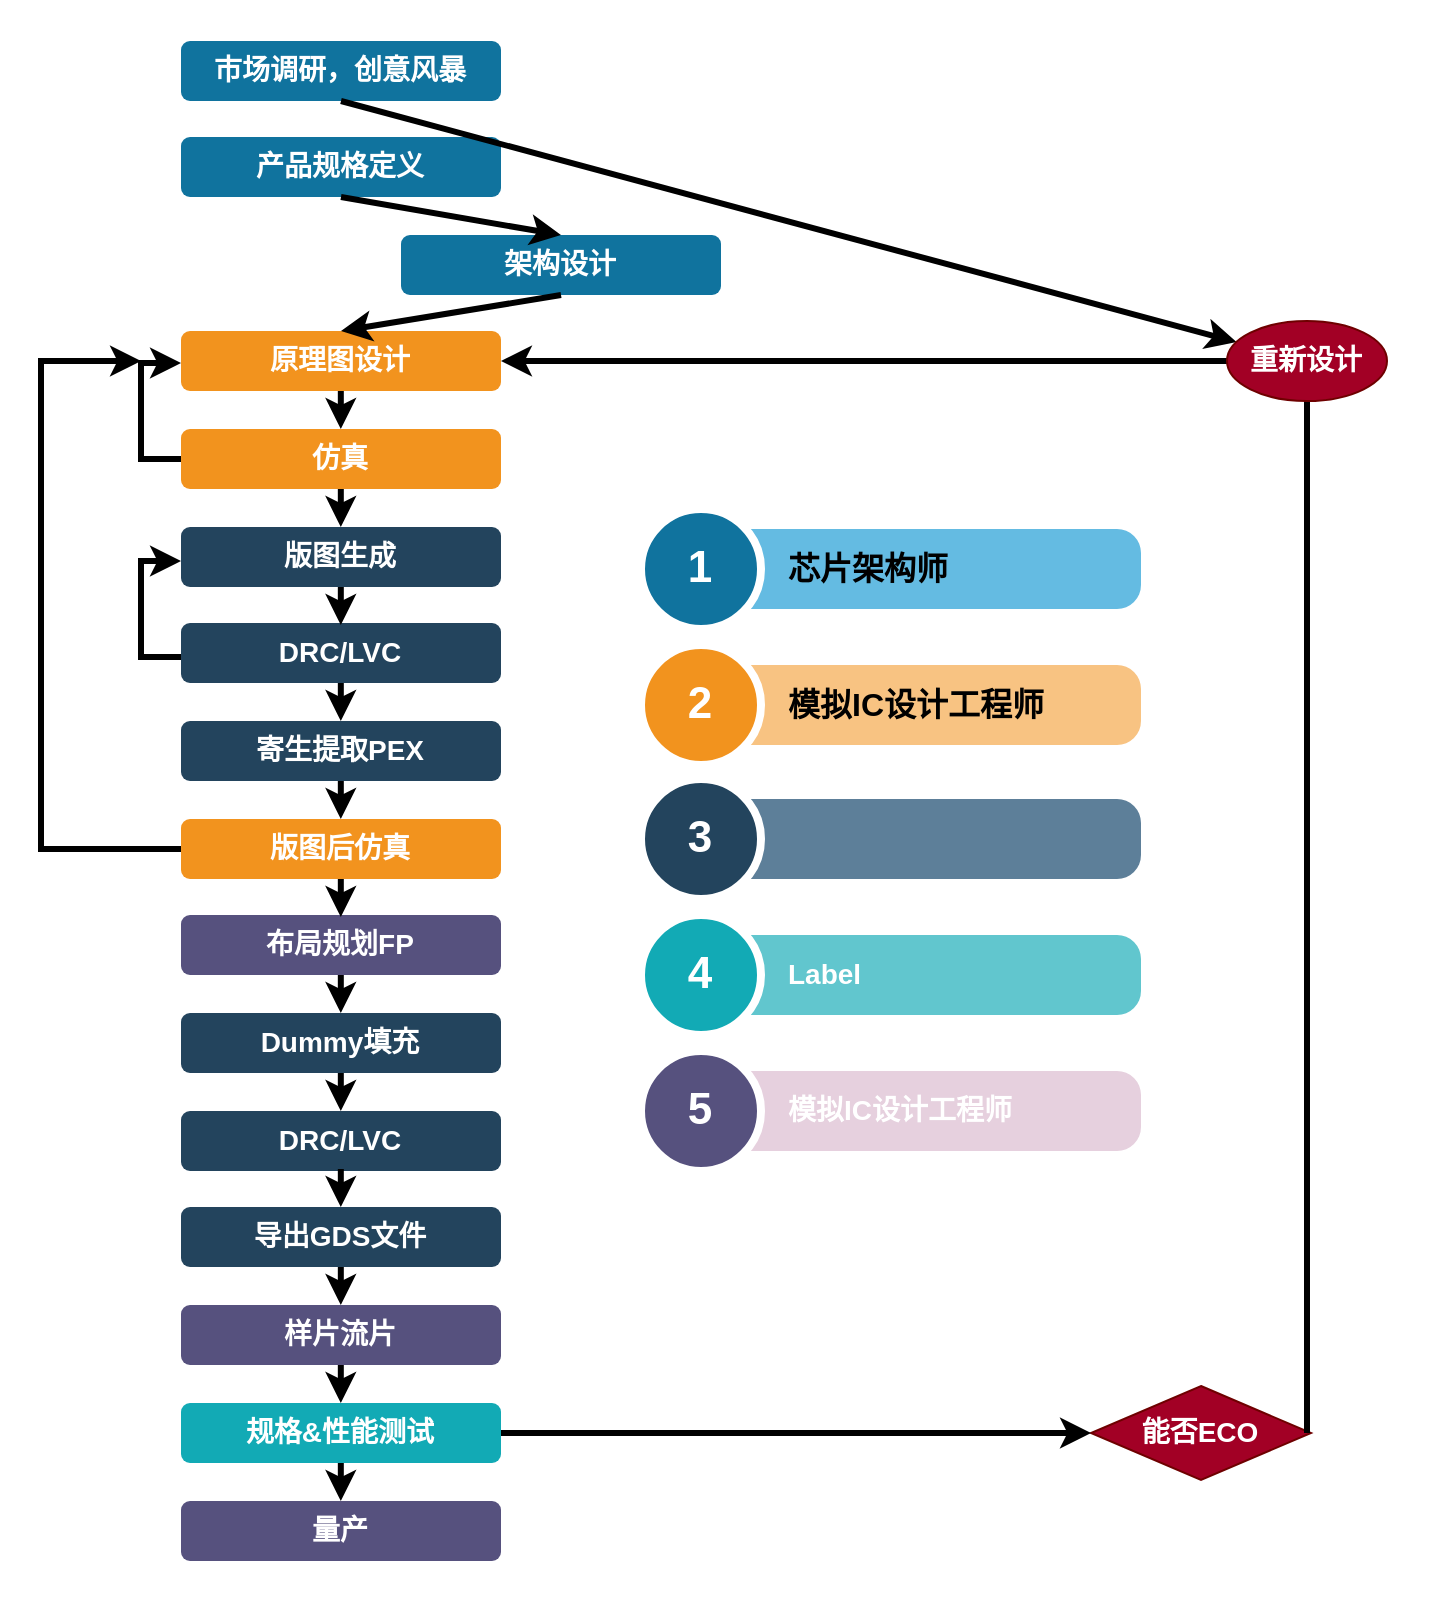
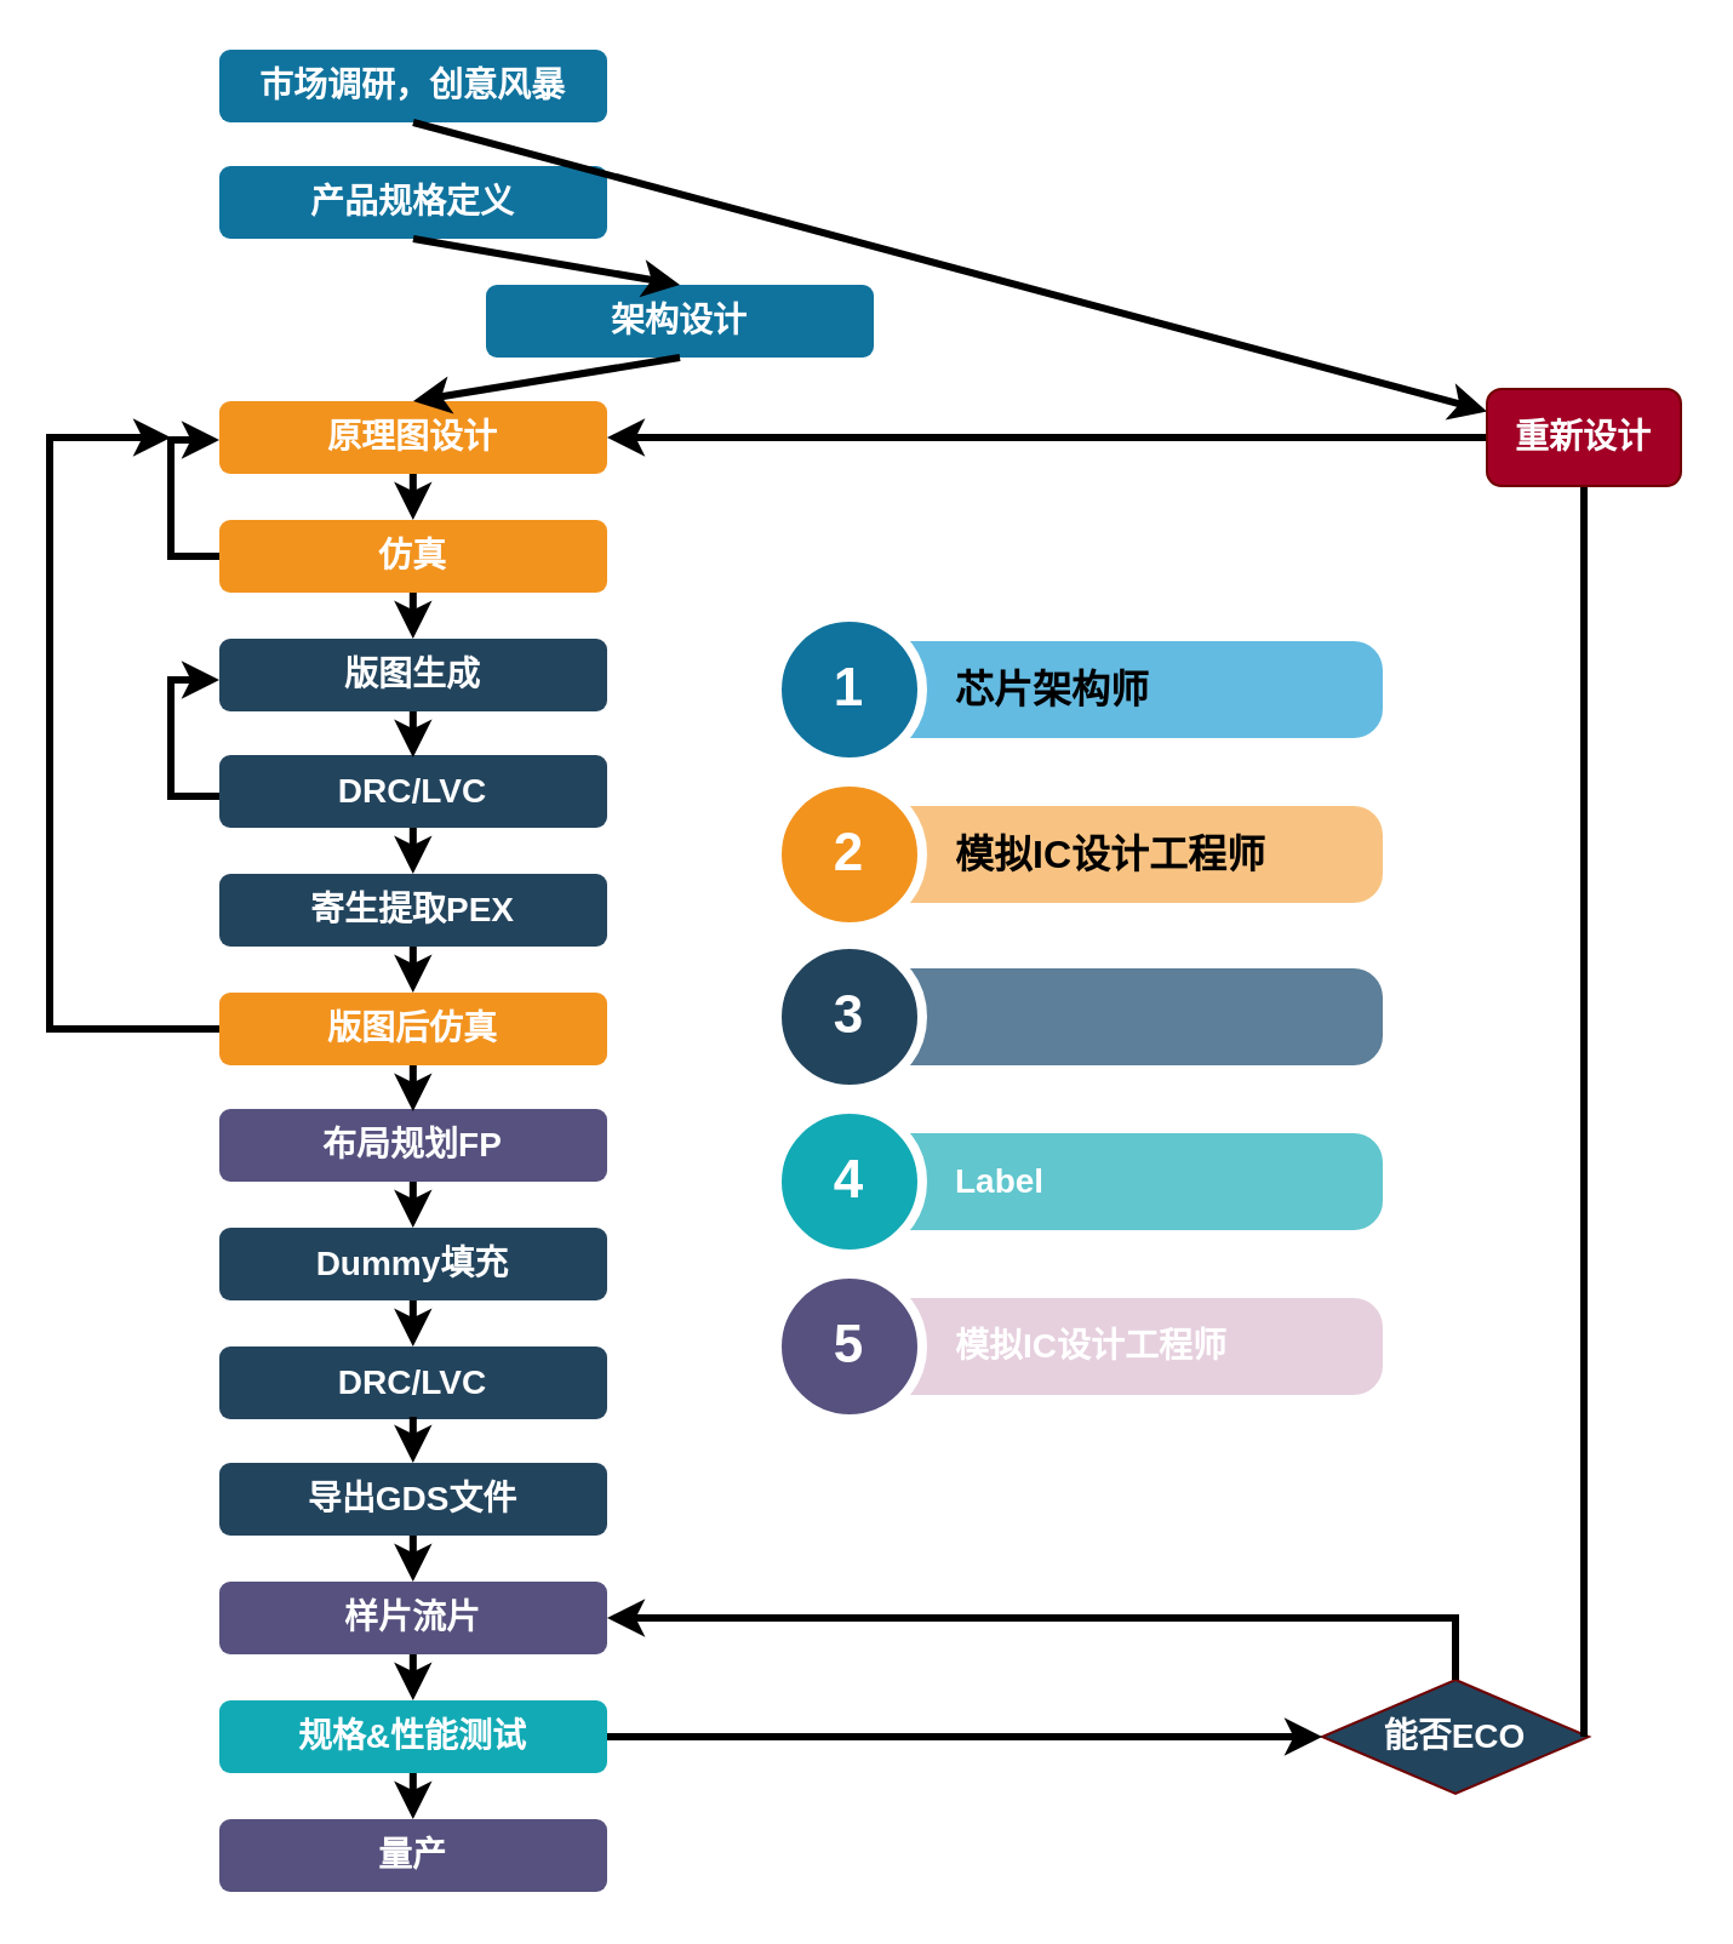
  <mxCell id="0" />
  <mxCell id="1" parent="0" />
  <mxCell id="2" value="市场调研，创意风暴" style="fillColor=#10739E;strokecolor=none;rounded=1;fontColor=#FFFFFF;strokeColor=none;fontStyle=1;fontSize=14;whiteSpace=wrap;html=1;" vertex="1" parent="1"><mxGeometry x="90" y="20" width="160" height="30" as="geometry" /></mxCell>
  <mxCell id="3" value="原理图设计" style="fillColor=#F2931E;strokecolor=none;rounded=1;fontColor=#FFFFFF;strokeColor=none;fontStyle=1;fontSize=14;whiteSpace=wrap;html=1;" vertex="1" parent="1"><mxGeometry x="90" y="165" width="160" height="30" as="geometry" /></mxCell>
  <mxCell id="4" value="版图生成" style="fillColor=#23445D;strokecolor=none;rounded=1;fontColor=#FFFFFF;strokeColor=none;fontStyle=1;fontSize=14;whiteSpace=wrap;html=1;" vertex="1" parent="1"><mxGeometry x="90" y="263" width="160" height="30" as="geometry" /></mxCell>
  <mxCell id="5" value="规格&amp;amp;性能测试" style="fillColor=#12AAB5;strokecolor=none;rounded=1;fontColor=#FFFFFF;strokeColor=none;fontStyle=1;fontSize=14;whiteSpace=wrap;html=1;" vertex="1" parent="1"><mxGeometry x="90" y="701" width="160" height="30" as="geometry" /></mxCell>
  <mxCell id="6" value="样片流片" style="fillColor=#56517E;strokecolor=none;rounded=1;fontColor=#FFFFFF;strokeColor=none;fontStyle=1;fontSize=14;whiteSpace=wrap;html=1;" vertex="1" parent="1"><mxGeometry x="90" y="652" width="160" height="30" as="geometry" /></mxCell>
  <mxCell id="7" value="产品规格定义" style="fillColor=#10739E;strokecolor=none;rounded=1;fontColor=#FFFFFF;strokeColor=none;fontStyle=1;fontSize=14;whiteSpace=wrap;html=1;" vertex="1" parent="1"><mxGeometry x="90" y="68" width="160" height="30" as="geometry" /></mxCell>
  <mxCell id="8" value="架构设计" style="fillColor=#10739E;strokecolor=none;rounded=1;fontColor=#FFFFFF;strokeColor=none;fontStyle=1;fontSize=14;whiteSpace=wrap;html=1;" vertex="1" parent="1"><mxGeometry x="200" y="117" width="160" height="30" as="geometry" /></mxCell>
  <mxCell id="9" value="仿真" style="fillColor=#F2931E;strokecolor=none;rounded=1;fontColor=#FFFFFF;strokeColor=none;fontStyle=1;fontSize=14;whiteSpace=wrap;html=1;" vertex="1" parent="1"><mxGeometry x="90" y="214" width="160" height="30" as="geometry" /></mxCell>
  <mxCell id="10" value="DRC/LVC" style="fillColor=#23445D;strokecolor=none;rounded=1;fontColor=#FFFFFF;strokeColor=none;fontStyle=1;fontSize=14;whiteSpace=wrap;html=1;" vertex="1" parent="1"><mxGeometry x="90" y="311" width="160" height="30" as="geometry" /></mxCell>
  <mxCell id="11" value="寄生提取PEX" style="fillColor=#23445D;strokecolor=none;rounded=1;fontColor=#FFFFFF;strokeColor=none;fontStyle=1;fontSize=14;whiteSpace=wrap;html=1;" vertex="1" parent="1"><mxGeometry x="90" y="360" width="160" height="30" as="geometry" /></mxCell>
  <mxCell id="12" value="版图后仿真" style="fillColor=#F2931E;strokecolor=none;rounded=1;fontColor=#FFFFFF;strokeColor=none;fontStyle=1;fontSize=14;whiteSpace=wrap;html=1;" vertex="1" parent="1"><mxGeometry x="90" y="409" width="160" height="30" as="geometry" /></mxCell>
  <mxCell id="13" value="布局规划FP" style="fillColor=#56517e;strokecolor=none;rounded=1;fontColor=#FFFFFF;strokeColor=none;fontStyle=1;fontSize=14;whiteSpace=wrap;html=1;" vertex="1" parent="1"><mxGeometry x="90" y="457" width="160" height="30" as="geometry" /></mxCell>
  <mxCell id="14" value="Dummy填充" style="fillColor=#23445D;strokecolor=none;rounded=1;fontColor=#FFFFFF;strokeColor=none;fontStyle=1;fontSize=14;whiteSpace=wrap;html=1;" vertex="1" parent="1"><mxGeometry x="90" y="506" width="160" height="30" as="geometry" /></mxCell>
  <mxCell id="15" value="DRC/LVC" style="fillColor=#23445D;strokecolor=none;rounded=1;fontColor=#FFFFFF;strokeColor=none;fontStyle=1;fontSize=14;whiteSpace=wrap;html=1;" vertex="1" parent="1"><mxGeometry x="90" y="555" width="160" height="30" as="geometry" /></mxCell>
  <mxCell id="16" value="导出GDS文件" style="fillColor=#23445D;strokecolor=none;rounded=1;fontColor=#FFFFFF;strokeColor=none;fontStyle=1;fontSize=14;whiteSpace=wrap;html=1;" vertex="1" parent="1"><mxGeometry x="90" y="603" width="160" height="30" as="geometry" /></mxCell>
  <mxCell id="17" value="量产" style="fillColor=#56517E;strokecolor=none;rounded=1;fontColor=#FFFFFF;strokeColor=none;fontStyle=1;fontSize=14;whiteSpace=wrap;html=1;" vertex="1" parent="1"><mxGeometry x="90" y="750" width="160" height="30" as="geometry" /></mxCell>
  <mxCell id="18" value="" style="endArrow=classic;html=1;rounded=0;exitX=0.5;exitY=1;exitDx=0;exitDy=0;strokeWidth=3;" edge="1" parent="1" source="2" target="41"><mxGeometry width="50" height="50" relative="1" as="geometry"><mxPoint x="140" y="70" as="sourcePoint" /><mxPoint x="180" y="60" as="targetPoint" /></mxGeometry></mxCell>
  <mxCell id="19" value="" style="endArrow=classic;html=1;rounded=0;entryX=0.5;entryY=0;entryDx=0;entryDy=0;exitX=0.5;exitY=1;exitDx=0;exitDy=0;strokeWidth=3;" edge="1" parent="1" source="7" target="8"><mxGeometry width="50" height="50" relative="1" as="geometry"><mxPoint x="170" y="100" as="sourcePoint" /><mxPoint x="180" y="78" as="targetPoint" /></mxGeometry></mxCell>
  <mxCell id="20" value="" style="endArrow=classic;html=1;rounded=0;entryX=0.5;entryY=0;entryDx=0;entryDy=0;exitX=0.5;exitY=1;exitDx=0;exitDy=0;strokeWidth=3;" edge="1" parent="1" source="8" target="3"><mxGeometry width="50" height="50" relative="1" as="geometry"><mxPoint x="180" y="108" as="sourcePoint" /><mxPoint x="180" y="129" as="targetPoint" /></mxGeometry></mxCell>
  <mxCell id="21" value="" style="endArrow=classic;html=1;rounded=0;entryX=0.5;entryY=0;entryDx=0;entryDy=0;exitX=0.5;exitY=1;exitDx=0;exitDy=0;strokeWidth=3;" edge="1" parent="1"><mxGeometry width="50" height="50" relative="1" as="geometry"><mxPoint x="169.91" y="195" as="sourcePoint" /><mxPoint x="169.91" y="214" as="targetPoint" /></mxGeometry></mxCell>
  <mxCell id="22" value="" style="endArrow=classic;html=1;rounded=0;entryX=0.5;entryY=0;entryDx=0;entryDy=0;exitX=0.5;exitY=1;exitDx=0;exitDy=0;strokeWidth=3;" edge="1" parent="1"><mxGeometry width="50" height="50" relative="1" as="geometry"><mxPoint x="169.91" y="244" as="sourcePoint" /><mxPoint x="169.91" y="263" as="targetPoint" /></mxGeometry></mxCell>
  <mxCell id="23" value="" style="endArrow=classic;html=1;rounded=0;entryX=0.5;entryY=0;entryDx=0;entryDy=0;exitX=0.5;exitY=1;exitDx=0;exitDy=0;strokeWidth=3;" edge="1" parent="1"><mxGeometry width="50" height="50" relative="1" as="geometry"><mxPoint x="169.91" y="293" as="sourcePoint" /><mxPoint x="169.91" y="312" as="targetPoint" /></mxGeometry></mxCell>
  <mxCell id="24" value="" style="endArrow=classic;html=1;rounded=0;entryX=0.5;entryY=0;entryDx=0;entryDy=0;exitX=0.5;exitY=1;exitDx=0;exitDy=0;strokeWidth=3;" edge="1" parent="1"><mxGeometry width="50" height="50" relative="1" as="geometry"><mxPoint x="169.91" y="341" as="sourcePoint" /><mxPoint x="169.91" y="360" as="targetPoint" /></mxGeometry></mxCell>
  <mxCell id="25" value="" style="endArrow=classic;html=1;rounded=0;entryX=0.5;entryY=0;entryDx=0;entryDy=0;exitX=0.5;exitY=1;exitDx=0;exitDy=0;strokeWidth=3;" edge="1" parent="1"><mxGeometry width="50" height="50" relative="1" as="geometry"><mxPoint x="169.91" y="390" as="sourcePoint" /><mxPoint x="169.91" y="409" as="targetPoint" /></mxGeometry></mxCell>
  <mxCell id="26" value="" style="endArrow=classic;html=1;rounded=0;entryX=0.5;entryY=0;entryDx=0;entryDy=0;exitX=0.5;exitY=1;exitDx=0;exitDy=0;strokeWidth=3;" edge="1" parent="1"><mxGeometry width="50" height="50" relative="1" as="geometry"><mxPoint x="169.91" y="439" as="sourcePoint" /><mxPoint x="169.91" y="458" as="targetPoint" /></mxGeometry></mxCell>
  <mxCell id="27" value="" style="endArrow=classic;html=1;rounded=0;entryX=0.5;entryY=0;entryDx=0;entryDy=0;exitX=0.5;exitY=1;exitDx=0;exitDy=0;strokeWidth=3;" edge="1" parent="1"><mxGeometry width="50" height="50" relative="1" as="geometry"><mxPoint x="169.91" y="487" as="sourcePoint" /><mxPoint x="169.91" y="506" as="targetPoint" /></mxGeometry></mxCell>
  <mxCell id="28" value="" style="endArrow=classic;html=1;rounded=0;entryX=0.5;entryY=0;entryDx=0;entryDy=0;exitX=0.5;exitY=1;exitDx=0;exitDy=0;strokeWidth=3;" edge="1" parent="1"><mxGeometry width="50" height="50" relative="1" as="geometry"><mxPoint x="169.91" y="536" as="sourcePoint" /><mxPoint x="169.91" y="555" as="targetPoint" /></mxGeometry></mxCell>
  <mxCell id="29" value="" style="endArrow=classic;html=1;rounded=0;entryX=0.5;entryY=0;entryDx=0;entryDy=0;exitX=0.5;exitY=1;exitDx=0;exitDy=0;strokeWidth=3;" edge="1" parent="1"><mxGeometry width="50" height="50" relative="1" as="geometry"><mxPoint x="169.91" y="584" as="sourcePoint" /><mxPoint x="169.91" y="603" as="targetPoint" /></mxGeometry></mxCell>
  <mxCell id="30" value="" style="endArrow=classic;html=1;rounded=0;entryX=0.5;entryY=0;entryDx=0;entryDy=0;exitX=0.5;exitY=1;exitDx=0;exitDy=0;strokeWidth=3;" edge="1" parent="1"><mxGeometry width="50" height="50" relative="1" as="geometry"><mxPoint x="169.91" y="633" as="sourcePoint" /><mxPoint x="169.91" y="652" as="targetPoint" /></mxGeometry></mxCell>
  <mxCell id="31" value="" style="endArrow=classic;html=1;rounded=0;entryX=0.5;entryY=0;entryDx=0;entryDy=0;exitX=0.5;exitY=1;exitDx=0;exitDy=0;strokeWidth=3;" edge="1" parent="1"><mxGeometry width="50" height="50" relative="1" as="geometry"><mxPoint x="169.91" y="682" as="sourcePoint" /><mxPoint x="169.91" y="701" as="targetPoint" /></mxGeometry></mxCell>
  <mxCell id="32" value="" style="endArrow=classic;html=1;rounded=0;entryX=0.5;entryY=0;entryDx=0;entryDy=0;exitX=0.5;exitY=1;exitDx=0;exitDy=0;strokeWidth=3;" edge="1" parent="1"><mxGeometry width="50" height="50" relative="1" as="geometry"><mxPoint x="169.91" y="731" as="sourcePoint" /><mxPoint x="169.91" y="750" as="targetPoint" /></mxGeometry></mxCell>
  <mxCell id="33" value="" style="endArrow=classic;html=1;rounded=0;exitX=0;exitY=0.5;exitDx=0;exitDy=0;entryX=0;entryY=0.5;entryDx=0;entryDy=0;strokeWidth=3;" edge="1" parent="1"><mxGeometry width="50" height="50" relative="1" as="geometry"><mxPoint x="90" y="229" as="sourcePoint" /><mxPoint x="90" y="181" as="targetPoint" /><Array as="points"><mxPoint x="70" y="229" /><mxPoint x="70" y="181" /></Array></mxGeometry></mxCell>
  <mxCell id="34" value="" style="endArrow=classic;html=1;rounded=0;exitX=0;exitY=0.5;exitDx=0;exitDy=0;entryX=0;entryY=0.5;entryDx=0;entryDy=0;strokeWidth=3;" edge="1" parent="1"><mxGeometry width="50" height="50" relative="1" as="geometry"><mxPoint x="90" y="328" as="sourcePoint" /><mxPoint x="90" y="280" as="targetPoint" /><Array as="points"><mxPoint x="70" y="328" /><mxPoint x="70" y="280" /></Array></mxGeometry></mxCell>
  <mxCell id="35" value="" style="endArrow=classic;html=1;rounded=0;exitX=0;exitY=0.5;exitDx=0;exitDy=0;strokeWidth=3;" edge="1" parent="1" source="12"><mxGeometry width="50" height="50" relative="1" as="geometry"><mxPoint x="90" y="428" as="sourcePoint" /><mxPoint x="70" y="180" as="targetPoint" /><Array as="points"><mxPoint x="20" y="424" /><mxPoint x="20" y="180" /></Array></mxGeometry></mxCell>
- <mxCell id="36" value="&lt;font style=&quot;font-size: 14px;&quot;&gt;能否ECO&lt;/font&gt;" style="rhombus;whiteSpace=wrap;html=1;fillColor=#a20025;strokeColor=#6F0000;fontColor=#ffffff;shadow=0;fontStyle=1" vertex="1" parent="1"><mxGeometry x="545" y="692.5" width="110" height="47" as="geometry" /></mxCell>
+ <mxCell id="36" value="&lt;font style=&quot;font-size: 14px;&quot;&gt;能否ECO&lt;/font&gt;" style="rhombus;whiteSpace=wrap;html=1;fillColor=#23445d;strokeColor=#6F0000;fontColor=#ffffff;shadow=0;fontStyle=1;" vertex="1" parent="1"><mxGeometry x="545" y="692.5" width="110" height="47" as="geometry" /></mxCell>
  <mxCell id="37" value="" style="endArrow=classic;html=1;rounded=0;entryX=0;entryY=0.5;entryDx=0;entryDy=0;exitX=1;exitY=0.5;exitDx=0;exitDy=0;strokeWidth=3;" edge="1" parent="1" source="5" target="36"><mxGeometry width="50" height="50" relative="1" as="geometry"><mxPoint x="179.91" y="692" as="sourcePoint" /><mxPoint x="179.91" y="711" as="targetPoint" /></mxGeometry></mxCell>
+ <mxCell id="38" value="" style="endArrow=classic;html=1;rounded=0;entryX=1;entryY=0.5;entryDx=0;entryDy=0;strokeWidth=3;exitX=0.5;exitY=0;exitDx=0;exitDy=0;" edge="1" parent="1" source="36" target="6"><mxGeometry width="50" height="50" relative="1" as="geometry"><mxPoint x="370" y="690" as="sourcePoint" /><mxPoint x="330" y="726" as="targetPoint" /><Array as="points"><mxPoint x="600" y="667" /></Array></mxGeometry></mxCell>
  <mxCell id="39" value="" style="endArrow=classic;html=1;rounded=0;strokeWidth=3;exitX=1;exitY=0.5;exitDx=0;exitDy=0;entryX=1;entryY=0.5;entryDx=0;entryDy=0;" edge="1" parent="1" source="41" target="3"><mxGeometry width="50" height="50" relative="1" as="geometry"><mxPoint x="385" y="703" as="sourcePoint" /><mxPoint x="320" y="470" as="targetPoint" /><Array as="points" /></mxGeometry></mxCell>
  <mxCell id="40" value="" style="endArrow=classic;html=1;rounded=0;strokeWidth=3;exitX=1;exitY=0.5;exitDx=0;exitDy=0;entryX=1;entryY=0.5;entryDx=0;entryDy=0;" edge="1" parent="1" target="41"><mxGeometry width="50" height="50" relative="1" as="geometry"><mxPoint x="653" y="716" as="sourcePoint" /><mxPoint x="473" y="180" as="targetPoint" /><Array as="points"><mxPoint x="653" y="180" /></Array></mxGeometry></mxCell>
- <mxCell id="41" value="重新设计" style="ellipse;whiteSpace=wrap;html=1;fillColor=#a20025;fontColor=#ffffff;strokeColor=#6F0000;fontSize=14;fontStyle=1" vertex="1" parent="1"><mxGeometry x="613" y="160" width="80" height="40" as="geometry" /></mxCell>
+ <mxCell id="41" value="重新设计" style="whiteSpace=wrap;html=1;fillColor=#a20025;fontColor=#ffffff;strokeColor=#6F0000;fontSize=14;fontStyle=1;rounded=1;" vertex="1" parent="1"><mxGeometry x="613" y="160" width="80" height="40" as="geometry" /></mxCell>
  <mxCell id="42" value="芯片架构师" style="shape=rect;rounded=1;whiteSpace=wrap;html=1;shadow=0;strokeColor=none;fillColor=#64BBE2;arcSize=30;fontSize=16;spacingLeft=42;fontStyle=1;fontColor=#000000;align=left;" vertex="1" parent="1"><mxGeometry x="350" y="264" width="220" height="40" as="geometry" /></mxCell>
  <mxCell id="43" value="1" style="shape=ellipse;perimeter=ellipsePerimeter;fontSize=22;fontStyle=1;shadow=0;strokeColor=#ffffff;fillColor=#10739E;strokeWidth=4;fontColor=#ffffff;align=center;whiteSpace=wrap;html=1;" vertex="1" parent="1"><mxGeometry x="320" y="254" width="60" height="60" as="geometry" /></mxCell>
  <mxCell id="44" value="模拟IC设计工程师" style="shape=rect;rounded=1;whiteSpace=wrap;html=1;shadow=0;strokeColor=none;fillColor=#F8C382;arcSize=30;fontSize=16;spacingLeft=42;fontStyle=1;fontColor=#000000;align=left;" vertex="1" parent="1"><mxGeometry x="350" y="332" width="220" height="40" as="geometry" /></mxCell>
  <mxCell id="45" value="2" style="shape=ellipse;perimeter=ellipsePerimeter;fontSize=22;fontStyle=1;shadow=0;strokeColor=#ffffff;fillColor=#F2931E;strokeWidth=4;fontColor=#ffffff;align=center;whiteSpace=wrap;html=1;" vertex="1" parent="1"><mxGeometry x="320" y="322" width="60" height="60" as="geometry" /></mxCell>
  <mxCell id="46" value="模拟IC设计工程师" style="shape=rect;rounded=1;whiteSpace=wrap;html=1;shadow=0;strokeColor=none;fillColor=#E6D0DE;arcSize=30;fontSize=14;spacingLeft=42;fontStyle=1;fontColor=#FFFFFF;align=left;" vertex="1" parent="1"><mxGeometry x="350" y="535" width="220" height="40" as="geometry" /></mxCell>
  <mxCell id="47" value="5" style="shape=ellipse;perimeter=ellipsePerimeter;fontSize=22;fontStyle=1;shadow=0;strokeColor=#ffffff;fillColor=#56517e;strokeWidth=4;fontColor=#ffffff;align=center;whiteSpace=wrap;html=1;" vertex="1" parent="1"><mxGeometry x="320" y="525" width="60" height="60" as="geometry" /></mxCell>
  <mxCell id="48" value="" style="shape=rect;rounded=1;whiteSpace=wrap;html=1;shadow=0;strokeColor=none;fillColor=#5D7F99;arcSize=30;fontSize=14;spacingLeft=42;fontStyle=1;fontColor=#FFFFFF;align=left;" vertex="1" parent="1"><mxGeometry x="350" y="399" width="220" height="40" as="geometry" /></mxCell>
  <mxCell id="49" value="3" style="shape=ellipse;perimeter=ellipsePerimeter;fontSize=22;fontStyle=1;shadow=0;strokeColor=#ffffff;fillColor=#23445D;strokeWidth=4;fontColor=#ffffff;align=center;whiteSpace=wrap;html=1;" vertex="1" parent="1"><mxGeometry x="320" y="389" width="60" height="60" as="geometry" /></mxCell>
  <mxCell id="50" value="Label" style="shape=rect;rounded=1;whiteSpace=wrap;html=1;shadow=0;strokeColor=none;fillColor=#61C6CE;arcSize=30;fontSize=14;spacingLeft=42;fontStyle=1;fontColor=#FFFFFF;align=left;" vertex="1" parent="1"><mxGeometry x="350" y="467" width="220" height="40" as="geometry" /></mxCell>
  <mxCell id="51" value="4" style="shape=ellipse;perimeter=ellipsePerimeter;fontSize=22;fontStyle=1;shadow=0;strokeColor=#ffffff;fillColor=#12AAB5;strokeWidth=4;fontColor=#ffffff;align=center;whiteSpace=wrap;html=1;" vertex="1" parent="1"><mxGeometry x="320" y="457" width="60" height="60" as="geometry" /></mxCell>
